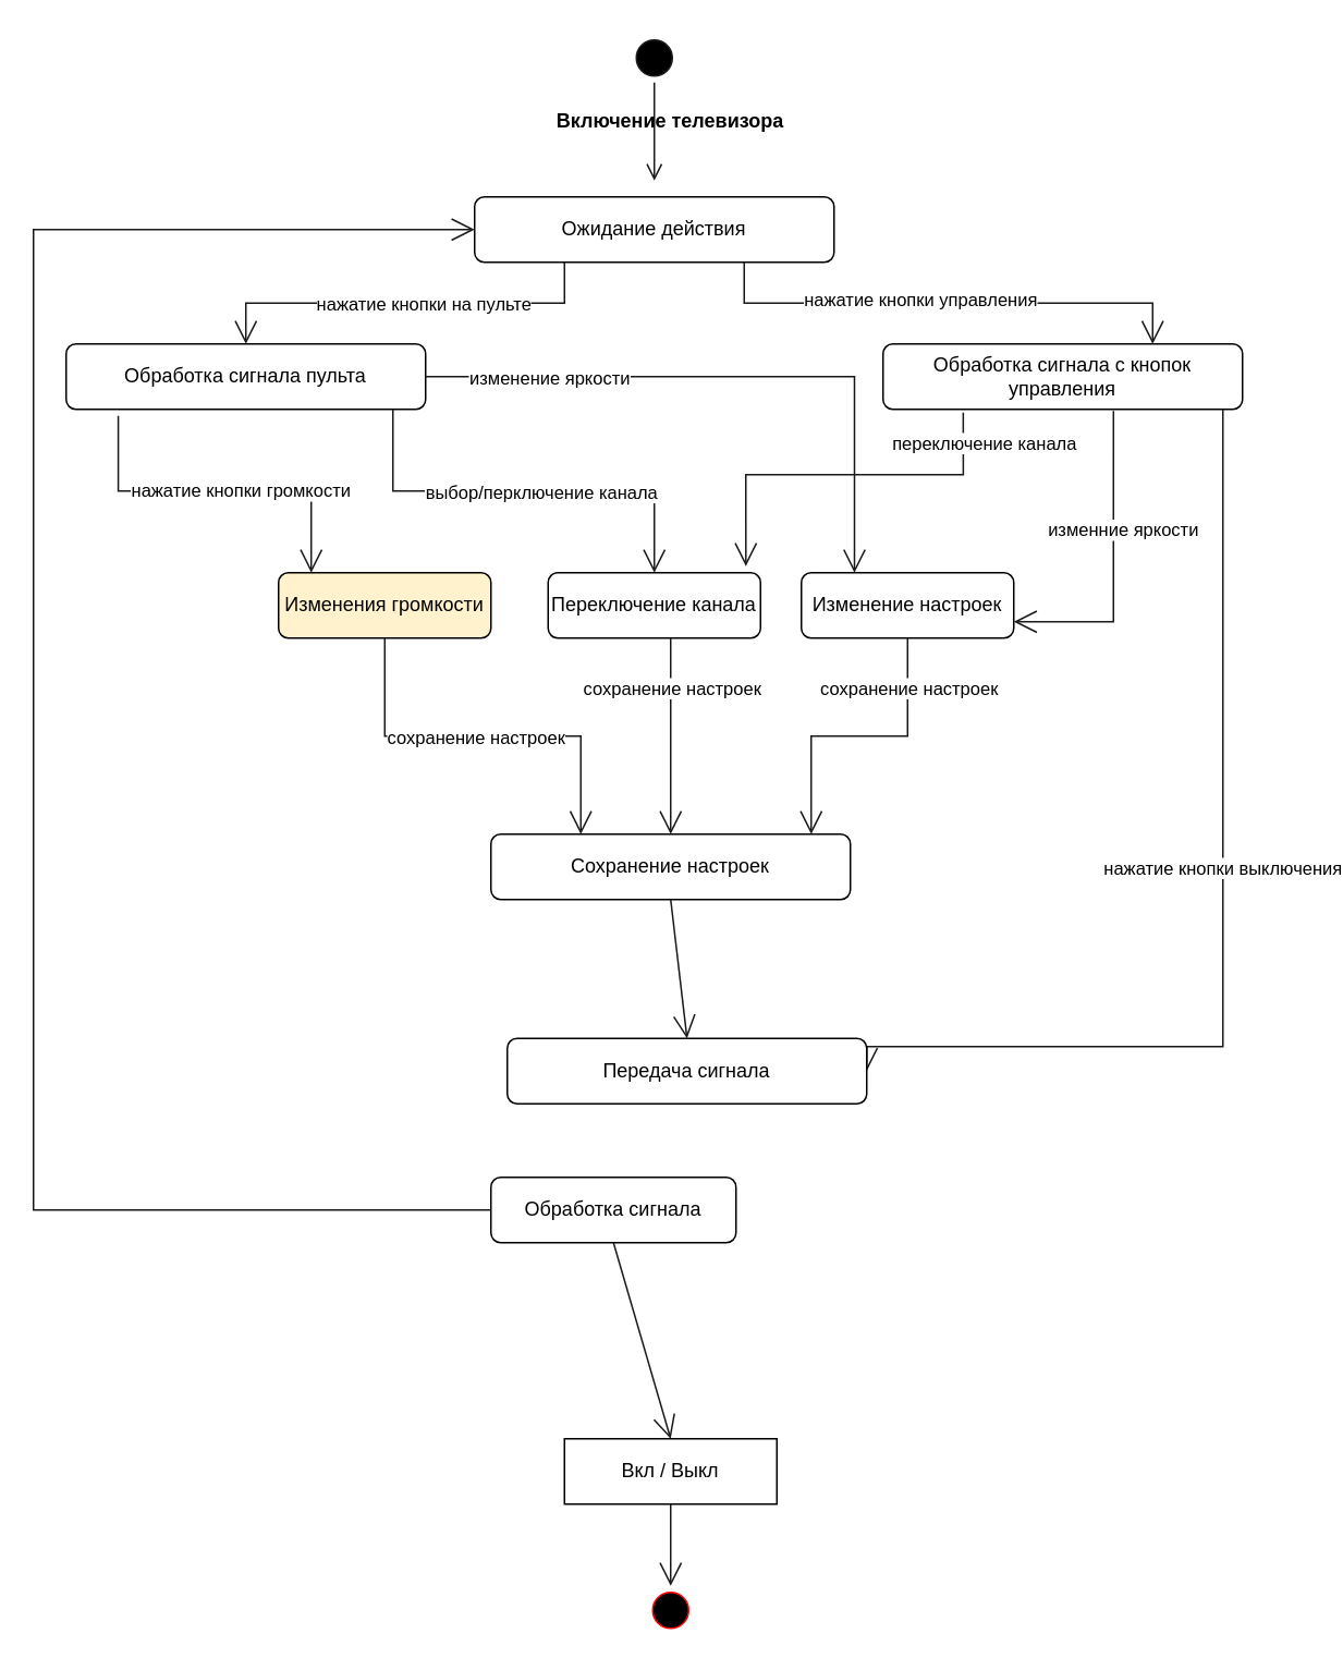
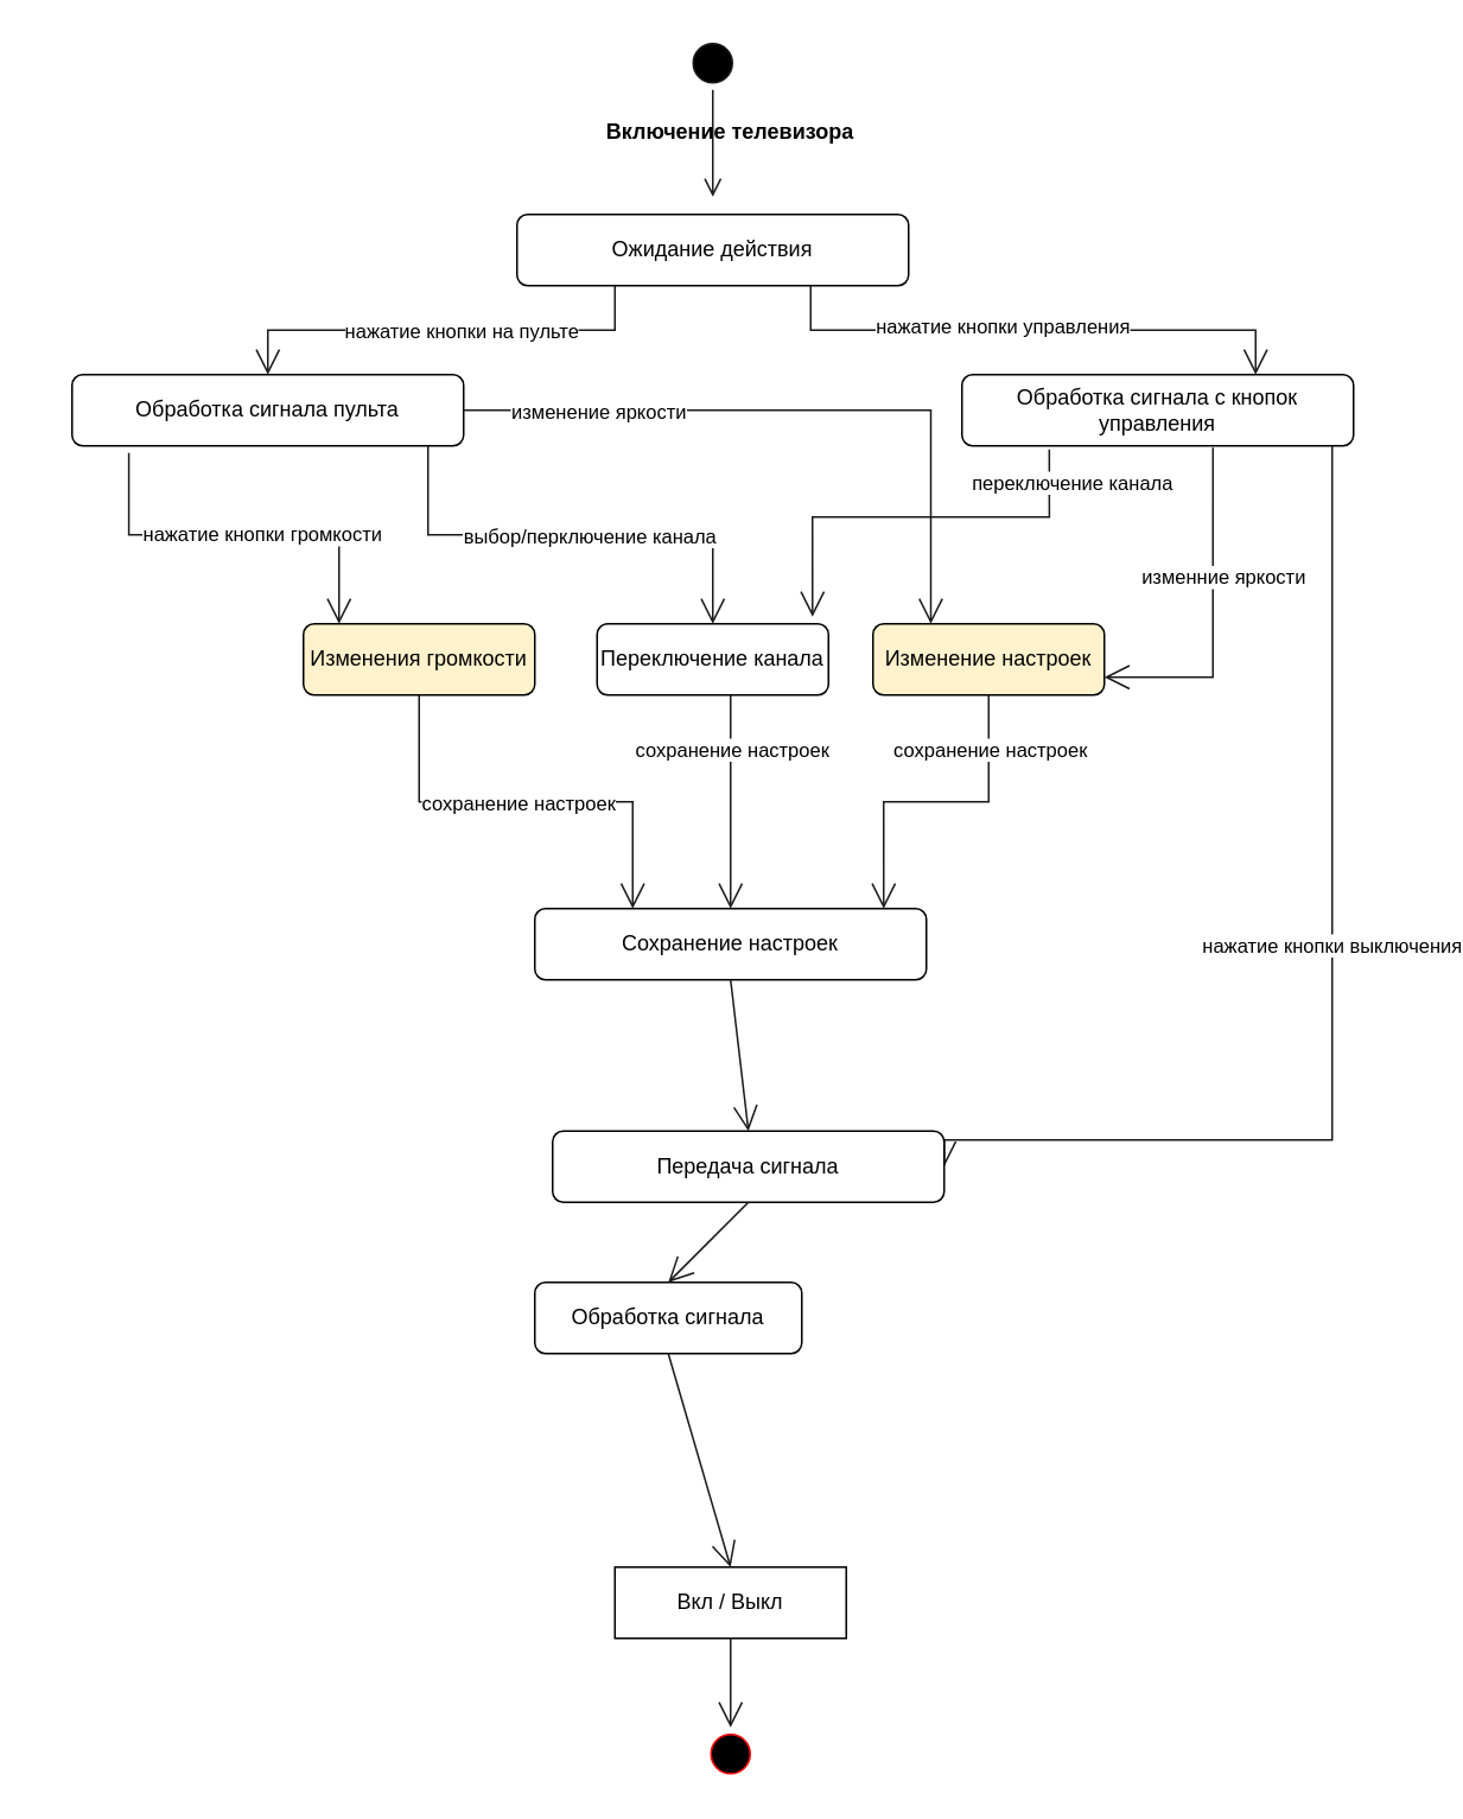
  <mxCell id="0" />
  <mxCell id="1" parent="0" />
  <mxCell id="2" value="Ожидание действия" style="rounded=1;whiteSpace=wrap;html=1;" vertex="1" parent="1"><mxGeometry x="290" y="120" width="220" height="40" as="geometry" /></mxCell>
  <mxCell id="3" value="Сохранение настроек" style="rounded=1;whiteSpace=wrap;html=1;" vertex="1" parent="1"><mxGeometry x="300" y="510" width="220" height="40" as="geometry" /></mxCell>
  <mxCell id="4" value="Изменения громкости" style="rounded=1;whiteSpace=wrap;html=1;fillColor=#fff2cc;" vertex="1" parent="1"><mxGeometry x="170" y="350" width="130" height="40" as="geometry" /></mxCell>
  <mxCell id="5" value="Обработка сигнала с кнопок управления" style="rounded=1;whiteSpace=wrap;html=1;" vertex="1" parent="1"><mxGeometry x="540" y="210" width="220" height="40" as="geometry" /></mxCell>
  <mxCell id="6" value="Обработка сигнала пульта" style="rounded=1;whiteSpace=wrap;html=1;" vertex="1" parent="1"><mxGeometry x="40" y="210" width="220" height="40" as="geometry" /></mxCell>
  <mxCell id="7" value="Переключение канала" style="rounded=1;whiteSpace=wrap;html=1;" vertex="1" parent="1"><mxGeometry x="335" y="350" width="130" height="40" as="geometry" /></mxCell>
  <mxCell id="8" value="Вкл / Выкл" style="whiteSpace=wrap;html=1;rounded=0;" vertex="1" parent="1"><mxGeometry x="345" y="880" width="130" height="40" as="geometry" /></mxCell>
- <mxCell id="9" value="Изменение настроек" style="rounded=1;whiteSpace=wrap;html=1;" vertex="1" parent="1"><mxGeometry x="490" y="350" width="130" height="40" as="geometry" /></mxCell>
+ <mxCell id="9" value="Изменение настроек" style="rounded=1;whiteSpace=wrap;html=1;fillColor=#fff2cc;" vertex="1" parent="1"><mxGeometry x="490" y="350" width="130" height="40" as="geometry" /></mxCell>
  <mxCell id="10" value="" style="ellipse;html=1;shape=startState;fillColor=#000000;strokeColor=#1A1A1A;" vertex="1" parent="1"><mxGeometry x="385" y="20" width="30" height="30" as="geometry" /></mxCell>
  <mxCell id="11" value="" style="edgeStyle=orthogonalEdgeStyle;html=1;verticalAlign=bottom;endArrow=open;endSize=8;strokeColor=#1A1A1A;rounded=0;" edge="1" source="10" parent="1"><mxGeometry relative="1" as="geometry"><mxPoint x="400" y="110" as="targetPoint" /></mxGeometry></mxCell>
  <mxCell id="12" value="Включение телевизора" style="text;align=center;fontStyle=1;verticalAlign=middle;spacingLeft=3;spacingRight=3;strokeColor=none;rotatable=0;points=[[0,0.5],[1,0.5]];portConstraint=eastwest;" vertex="1" parent="1"><mxGeometry x="370" y="60" width="80" height="26" as="geometry" /></mxCell>
  <mxCell id="13" value="" style="endArrow=open;endFill=1;endSize=12;html=1;rounded=0;strokeColor=#1A1A1A;exitX=0.25;exitY=1;exitDx=0;exitDy=0;entryX=0.5;entryY=0;entryDx=0;entryDy=0;edgeStyle=orthogonalEdgeStyle;" edge="1" parent="1" source="2" target="6"><mxGeometry width="160" relative="1" as="geometry"><mxPoint x="370" y="200" as="sourcePoint" /><mxPoint x="530" y="200" as="targetPoint" /></mxGeometry></mxCell>
  <mxCell id="14" value="нажатие кнопки на пульте" style="edgeLabel;html=1;align=center;verticalAlign=middle;resizable=0;points=[];" vertex="1" connectable="0" parent="13"><mxGeometry x="-0.086" relative="1" as="geometry"><mxPoint as="offset" /></mxGeometry></mxCell>
  <mxCell id="15" value="" style="endArrow=open;endFill=1;endSize=12;html=1;rounded=0;strokeColor=#1A1A1A;exitX=0.75;exitY=1;exitDx=0;exitDy=0;entryX=0.75;entryY=0;entryDx=0;entryDy=0;edgeStyle=orthogonalEdgeStyle;" edge="1" parent="1" source="2" target="5"><mxGeometry width="160" relative="1" as="geometry"><mxPoint x="355" y="170" as="sourcePoint" /><mxPoint x="160" y="220" as="targetPoint" /></mxGeometry></mxCell>
  <mxCell id="16" value="нажатие кнопки управления" style="edgeLabel;html=1;align=center;verticalAlign=middle;resizable=0;points=[];" vertex="1" connectable="0" parent="15"><mxGeometry x="-0.12" y="3" relative="1" as="geometry"><mxPoint as="offset" /></mxGeometry></mxCell>
  <mxCell id="17" value="" style="endArrow=open;endFill=1;endSize=12;html=1;rounded=0;strokeColor=#1A1A1A;exitX=0.145;exitY=1.1;exitDx=0;exitDy=0;edgeStyle=orthogonalEdgeStyle;exitPerimeter=0;" edge="1" parent="1" source="6"><mxGeometry width="160" relative="1" as="geometry"><mxPoint x="100" y="290" as="sourcePoint" /><mxPoint x="190" y="350" as="targetPoint" /><Array as="points"><mxPoint x="72" y="300" /><mxPoint x="190" y="300" /></Array></mxGeometry></mxCell>
  <mxCell id="18" value="нажатие кнопки громкости" style="edgeLabel;html=1;align=center;verticalAlign=middle;resizable=0;points=[];" vertex="1" connectable="0" parent="17"><mxGeometry x="0.131" y="1" relative="1" as="geometry"><mxPoint as="offset" /></mxGeometry></mxCell>
  <mxCell id="19" value="" style="endArrow=open;endFill=1;endSize=12;html=1;rounded=0;strokeColor=#1A1A1A;edgeStyle=orthogonalEdgeStyle;" edge="1" parent="1" target="7"><mxGeometry width="160" relative="1" as="geometry"><mxPoint x="240" y="250" as="sourcePoint" /><mxPoint x="245" y="360" as="targetPoint" /><Array as="points"><mxPoint x="240" y="250" /><mxPoint x="240" y="300" /><mxPoint x="400" y="300" /></Array></mxGeometry></mxCell>
  <mxCell id="20" value="выбор/перключение канала" style="edgeLabel;html=1;align=center;verticalAlign=middle;resizable=0;points=[];" vertex="1" connectable="0" parent="19"><mxGeometry x="-0.169" y="-3" relative="1" as="geometry"><mxPoint x="32" y="-3" as="offset" /></mxGeometry></mxCell>
  <mxCell id="21" value="" style="endArrow=open;endFill=1;endSize=12;html=1;rounded=0;strokeColor=#1A1A1A;exitX=1;exitY=0.5;exitDx=0;exitDy=0;entryX=0.25;entryY=0;entryDx=0;entryDy=0;edgeStyle=orthogonalEdgeStyle;" edge="1" parent="1" source="6" target="9"><mxGeometry width="160" relative="1" as="geometry"><mxPoint x="170" y="270" as="sourcePoint" /><mxPoint x="255" y="370" as="targetPoint" /></mxGeometry></mxCell>
  <mxCell id="22" value="изменение яркости" style="edgeLabel;html=1;align=center;verticalAlign=middle;resizable=0;points=[];" vertex="1" connectable="0" parent="21"><mxGeometry x="-0.09" y="4" relative="1" as="geometry"><mxPoint x="-99" y="4" as="offset" /></mxGeometry></mxCell>
  <mxCell id="23" value="" style="endArrow=open;endFill=1;endSize=12;html=1;rounded=0;strokeColor=#1A1A1A;exitX=0.223;exitY=1.05;exitDx=0;exitDy=0;entryX=0.931;entryY=-0.1;entryDx=0;entryDy=0;edgeStyle=orthogonalEdgeStyle;entryPerimeter=0;exitPerimeter=0;" edge="1" parent="1" source="5" target="7"><mxGeometry width="160" relative="1" as="geometry"><mxPoint x="180" y="280" as="sourcePoint" /><mxPoint x="265" y="380" as="targetPoint" /><Array as="points"><mxPoint x="589" y="290" /><mxPoint x="456" y="290" /></Array></mxGeometry></mxCell>
  <mxCell id="24" value="переключение канала" style="edgeLabel;html=1;align=center;verticalAlign=middle;resizable=0;points=[];" vertex="1" connectable="0" parent="23"><mxGeometry x="-0.212" y="-1" relative="1" as="geometry"><mxPoint x="63" y="-19" as="offset" /></mxGeometry></mxCell>
  <mxCell id="25" value="" style="endArrow=open;endFill=1;endSize=12;html=1;rounded=0;strokeColor=#1A1A1A;edgeStyle=orthogonalEdgeStyle;exitX=0.641;exitY=1.025;exitDx=0;exitDy=0;exitPerimeter=0;" edge="1" parent="1" source="5"><mxGeometry width="160" relative="1" as="geometry"><mxPoint x="710" y="290" as="sourcePoint" /><mxPoint x="620" y="380" as="targetPoint" /><Array as="points"><mxPoint x="681" y="380" /></Array></mxGeometry></mxCell>
  <mxCell id="26" value="изменние яркости" style="edgeLabel;html=1;align=center;verticalAlign=middle;resizable=0;points=[];" vertex="1" connectable="0" parent="25"><mxGeometry x="-0.241" y="5" relative="1" as="geometry"><mxPoint as="offset" /></mxGeometry></mxCell>
  <mxCell id="27" value="" style="endArrow=open;endFill=1;endSize=12;html=1;rounded=0;strokeColor=#1A1A1A;exitX=0.5;exitY=1;exitDx=0;exitDy=0;entryX=0.25;entryY=0;entryDx=0;entryDy=0;edgeStyle=orthogonalEdgeStyle;" edge="1" parent="1" source="4" target="3"><mxGeometry width="160" relative="1" as="geometry"><mxPoint x="200" y="300" as="sourcePoint" /><mxPoint x="285" y="400" as="targetPoint" /></mxGeometry></mxCell>
  <mxCell id="28" value="сохранение настроек" style="edgeLabel;html=1;align=center;verticalAlign=middle;resizable=0;points=[];" vertex="1" connectable="0" parent="27"><mxGeometry x="-0.608" y="4" relative="1" as="geometry"><mxPoint x="51" y="13" as="offset" /></mxGeometry></mxCell>
  <mxCell id="29" value="" style="endArrow=open;endFill=1;endSize=12;html=1;rounded=0;strokeColor=#1A1A1A;entryX=0.5;entryY=0;entryDx=0;entryDy=0;edgeStyle=orthogonalEdgeStyle;" edge="1" parent="1" target="3"><mxGeometry width="160" relative="1" as="geometry"><mxPoint x="410" y="390" as="sourcePoint" /><mxPoint x="295" y="410" as="targetPoint" /><Array as="points"><mxPoint x="410" y="390" /></Array></mxGeometry></mxCell>
  <mxCell id="30" value="сохранение настроек" style="edgeLabel;html=1;align=center;verticalAlign=middle;resizable=0;points=[];" vertex="1" connectable="0" parent="29"><mxGeometry x="-0.167" y="-4" relative="1" as="geometry"><mxPoint x="4" y="-20" as="offset" /></mxGeometry></mxCell>
  <mxCell id="31" value="" style="endArrow=open;endFill=1;endSize=12;html=1;rounded=0;strokeColor=#1A1A1A;exitX=0.5;exitY=1;exitDx=0;exitDy=0;entryX=0.891;entryY=0;entryDx=0;entryDy=0;edgeStyle=orthogonalEdgeStyle;entryPerimeter=0;" edge="1" parent="1" source="9" target="3"><mxGeometry width="160" relative="1" as="geometry"><mxPoint x="220" y="320" as="sourcePoint" /><mxPoint x="305" y="420" as="targetPoint" /></mxGeometry></mxCell>
  <mxCell id="32" value="сохранение настроек" style="edgeLabel;html=1;align=center;verticalAlign=middle;resizable=0;points=[];" vertex="1" connectable="0" parent="31"><mxGeometry x="-0.453" relative="1" as="geometry"><mxPoint y="-19" as="offset" /></mxGeometry></mxCell>
  <mxCell id="33" value="" style="endArrow=open;endFill=1;endSize=12;html=1;rounded=0;strokeColor=#1A1A1A;entryX=1;entryY=0.5;entryDx=0;entryDy=0;edgeStyle=orthogonalEdgeStyle;" edge="1" parent="1" target="38"><mxGeometry width="160" relative="1" as="geometry"><mxPoint x="748" y="250" as="sourcePoint" /><mxPoint x="530" y="590" as="targetPoint" /><Array as="points"><mxPoint x="748" y="640" /></Array></mxGeometry></mxCell>
  <mxCell id="34" value="нажатие кнопки выключения" style="edgeLabel;html=1;align=center;verticalAlign=middle;resizable=0;points=[];" vertex="1" connectable="0" parent="33"><mxGeometry x="0.356" y="4" relative="1" as="geometry"><mxPoint x="31" y="-114" as="offset" /></mxGeometry></mxCell>
  <mxCell id="35" value="" style="ellipse;html=1;shape=startState;fillColor=#000000;strokeColor=#ff0000;" vertex="1" parent="1"><mxGeometry x="395" y="970" width="30" height="30" as="geometry" /></mxCell>
  <mxCell id="36" value="" style="endArrow=open;endFill=1;endSize=12;html=1;rounded=0;strokeColor=#1A1A1A;exitX=0.5;exitY=1;exitDx=0;exitDy=0;" edge="1" parent="1" source="8" target="35"><mxGeometry width="160" relative="1" as="geometry"><mxPoint x="370" y="590" as="sourcePoint" /><mxPoint x="530" y="590" as="targetPoint" /></mxGeometry></mxCell>
  <mxCell id="37" value="" style="endArrow=open;endFill=1;endSize=12;html=1;rounded=0;strokeColor=#1A1A1A;exitX=0.5;exitY=1;exitDx=0;exitDy=0;entryX=0.5;entryY=0;entryDx=0;entryDy=0;" edge="1" parent="1" source="3" target="38"><mxGeometry width="160" relative="1" as="geometry"><mxPoint x="360" y="690" as="sourcePoint" /><mxPoint x="410" y="670" as="targetPoint" /></mxGeometry></mxCell>
  <mxCell id="38" value="Передача сигнала" style="rounded=1;whiteSpace=wrap;html=1;" vertex="1" parent="1"><mxGeometry x="310" y="635" width="220" height="40" as="geometry" /></mxCell>
  <mxCell id="39" value="Обработка сигнала" style="rounded=1;whiteSpace=wrap;html=1;" vertex="1" parent="1"><mxGeometry x="300" y="720" width="150" height="40" as="geometry" /></mxCell>
+ <mxCell id="40" value="" style="endArrow=open;endFill=1;endSize=12;html=1;rounded=0;strokeColor=#1A1A1A;exitX=0.5;exitY=1;exitDx=0;exitDy=0;entryX=0.5;entryY=0;entryDx=0;entryDy=0;" edge="1" parent="1" source="38" target="39"><mxGeometry width="160" relative="1" as="geometry"><mxPoint x="414" y="670" as="sourcePoint" /><mxPoint x="414" y="740" as="targetPoint" /></mxGeometry></mxCell>
  <mxCell id="41" value="" style="endArrow=open;endFill=1;endSize=12;html=1;rounded=0;strokeColor=#1A1A1A;exitX=0.5;exitY=1;exitDx=0;exitDy=0;entryX=0.5;entryY=0;entryDx=0;entryDy=0;" edge="1" parent="1" source="39" target="8"><mxGeometry width="160" relative="1" as="geometry"><mxPoint x="360" y="590" as="sourcePoint" /><mxPoint x="410" y="880" as="targetPoint" /></mxGeometry></mxCell>
- <mxCell id="42" value="" style="endArrow=open;endFill=1;endSize=12;html=1;rounded=0;strokeColor=#1A1A1A;exitX=0;exitY=0.5;exitDx=0;exitDy=0;edgeStyle=orthogonalEdgeStyle;entryX=0;entryY=0.5;entryDx=0;entryDy=0;" edge="1" parent="1" source="39" target="2"><mxGeometry width="160" relative="1" as="geometry"><mxPoint x="90" y="720" as="sourcePoint" /><mxPoint x="30" y="46" as="targetPoint" /><Array as="points"><mxPoint x="20" y="740" /><mxPoint x="20" y="140" /></Array></mxGeometry></mxCell>
